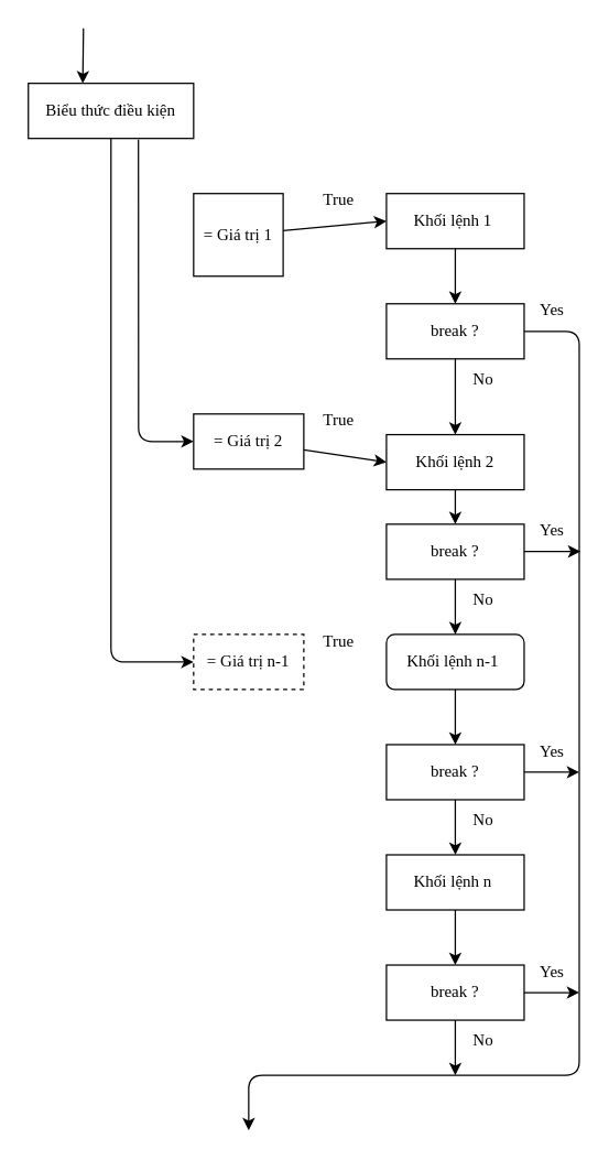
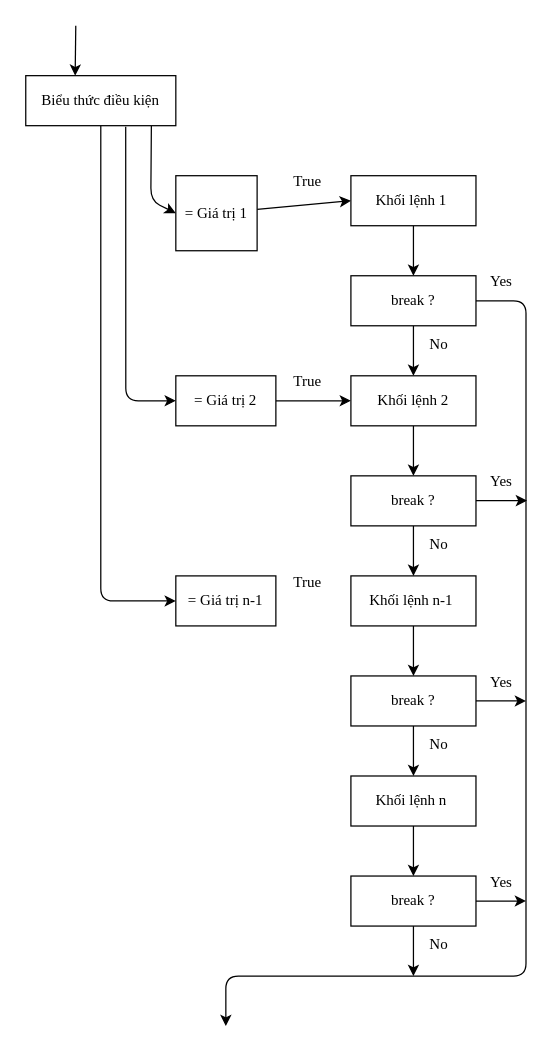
  <mxCell id="0" />
  <mxCell id="1" parent="0" />
+ <mxCell id="2" style="edgeStyle=none;html=1;entryX=0;entryY=0.5;entryDx=0;entryDy=0;exitX=0.837;exitY=1.004;exitDx=0;exitDy=0;exitPerimeter=0;" edge="1" parent="1" source="5" target="7"><mxGeometry relative="1" as="geometry"><Array as="points"><mxPoint x="120" y="160" /></Array></mxGeometry></mxCell>
  <mxCell id="3" style="edgeStyle=none;html=1;entryX=0;entryY=0.5;entryDx=0;entryDy=0;exitX=0.666;exitY=1.022;exitDx=0;exitDy=0;exitPerimeter=0;" edge="1" parent="1" source="5" target="15"><mxGeometry relative="1" as="geometry"><Array as="points"><mxPoint x="100" y="320" /></Array></mxGeometry></mxCell>
  <mxCell id="4" style="edgeStyle=none;html=1;entryX=0;entryY=0.5;entryDx=0;entryDy=0;" edge="1" parent="1" source="5" target="21"><mxGeometry relative="1" as="geometry"><Array as="points"><mxPoint x="80" y="480" /></Array></mxGeometry></mxCell>
  <mxCell id="5" value="&lt;font face=&quot;Times New Roman&quot;&gt;Biểu thức điều kiện&lt;/font&gt;" style="rounded=0;whiteSpace=wrap;html=1;" parent="1" vertex="1"><mxGeometry x="20" y="60" width="120" height="40" as="geometry" /></mxCell>
  <mxCell id="6" style="edgeStyle=none;html=1;entryX=0;entryY=0.5;entryDx=0;entryDy=0;" edge="1" parent="1" source="7" target="11"><mxGeometry relative="1" as="geometry"><mxPoint x="260" y="160" as="targetPoint" /></mxGeometry></mxCell>
  <mxCell id="7" value="&lt;font face=&quot;Times New Roman&quot;&gt;= Giá trị 1&lt;/font&gt;" style="rounded=0;whiteSpace=wrap;html=1;" parent="1" vertex="1"><mxGeometry x="140" y="140" width="65" height="60" as="geometry" /></mxCell>
  <mxCell id="8" value="" style="edgeStyle=none;html=1;" edge="1" parent="1"><mxGeometry relative="1" as="geometry"><mxPoint x="60" y="20" as="sourcePoint" /><mxPoint x="59.5" y="60" as="targetPoint" /></mxGeometry></mxCell>
  <mxCell id="9" style="edgeStyle=none;html=1;entryX=0.5;entryY=0;entryDx=0;entryDy=0;" edge="1" parent="1" source="11" target="13"><mxGeometry relative="1" as="geometry" /></mxCell>
  <mxCell id="10" style="edgeStyle=none;html=1;exitX=1;exitY=0.5;exitDx=0;exitDy=0;" edge="1" parent="1" source="13"><mxGeometry relative="1" as="geometry"><mxPoint x="180" y="820" as="targetPoint" /><Array as="points"><mxPoint x="420" y="240" /><mxPoint x="420" y="440" /><mxPoint x="420" y="620" /><mxPoint x="420" y="780" /><mxPoint x="180" y="780" /></Array></mxGeometry></mxCell>
  <mxCell id="11" value="&lt;font face=&quot;Times New Roman&quot;&gt;Khối lệnh 1&amp;nbsp;&lt;/font&gt;" style="rounded=0;whiteSpace=wrap;html=1;" vertex="1" parent="1"><mxGeometry x="280" y="140" width="100" height="40" as="geometry" /></mxCell>
  <mxCell id="12" style="edgeStyle=none;html=1;entryX=0.5;entryY=0;entryDx=0;entryDy=0;" edge="1" parent="1" source="13" target="17"><mxGeometry relative="1" as="geometry" /></mxCell>
  <mxCell id="13" value="&lt;font face=&quot;Times New Roman&quot;&gt;break ?&lt;/font&gt;" style="rounded=0;whiteSpace=wrap;html=1;" vertex="1" parent="1"><mxGeometry x="280" y="220" width="100" height="40" as="geometry" /></mxCell>
  <mxCell id="14" style="edgeStyle=none;html=1;entryX=0;entryY=0.5;entryDx=0;entryDy=0;" edge="1" source="15" target="17" parent="1"><mxGeometry relative="1" as="geometry"><mxPoint x="260" y="320" as="targetPoint" /></mxGeometry></mxCell>
  <mxCell id="15" value="&lt;font face=&quot;Times New Roman&quot;&gt;= Giá trị 2&lt;/font&gt;" style="rounded=0;whiteSpace=wrap;html=1;" vertex="1" parent="1"><mxGeometry x="140" y="300" width="80" height="40" as="geometry" /></mxCell>
  <mxCell id="16" style="edgeStyle=none;html=1;entryX=0.5;entryY=0;entryDx=0;entryDy=0;" edge="1" parent="1" source="17" target="20"><mxGeometry relative="1" as="geometry" /></mxCell>
- <mxCell id="17" value="&lt;font face=&quot;Times New Roman&quot;&gt;Khối lệnh 2&lt;/font&gt;" style="rounded=0;whiteSpace=wrap;html=1;" vertex="1" parent="1"><mxGeometry x="280" y="315" width="100" height="40" as="geometry" /></mxCell>
+ <mxCell id="17" value="&lt;font face=&quot;Times New Roman&quot;&gt;Khối lệnh 2&lt;/font&gt;" style="rounded=0;whiteSpace=wrap;html=1;" vertex="1" parent="1"><mxGeometry x="280" y="300" width="100" height="40" as="geometry" /></mxCell>
  <mxCell id="18" style="edgeStyle=none;html=1;entryX=0.5;entryY=0;entryDx=0;entryDy=0;" edge="1" parent="1" source="20" target="23"><mxGeometry relative="1" as="geometry"><Array as="points"><mxPoint x="330" y="440" /></Array></mxGeometry></mxCell>
  <mxCell id="19" style="edgeStyle=none;html=1;entryX=1.02;entryY=0.993;entryDx=0;entryDy=0;entryPerimeter=0;" edge="1" parent="1" source="20" target="31"><mxGeometry relative="1" as="geometry"><mxPoint x="460" y="400" as="targetPoint" /></mxGeometry></mxCell>
  <mxCell id="20" value="&lt;font face=&quot;Times New Roman&quot;&gt;break ?&lt;/font&gt;" style="rounded=0;whiteSpace=wrap;html=1;" vertex="1" parent="1"><mxGeometry x="280" y="380" width="100" height="40" as="geometry" /></mxCell>
- <mxCell id="21" value="&lt;font face=&quot;Times New Roman&quot;&gt;= Giá trị n-1&lt;/font&gt;" style="rounded=0;whiteSpace=wrap;html=1;dashed=1;" vertex="1" parent="1"><mxGeometry x="140" y="460" width="80" height="40" as="geometry" /></mxCell>
+ <mxCell id="21" value="&lt;font face=&quot;Times New Roman&quot;&gt;= Giá trị n-1&lt;/font&gt;" style="rounded=0;whiteSpace=wrap;html=1;" vertex="1" parent="1"><mxGeometry x="140" y="460" width="80" height="40" as="geometry" /></mxCell>
  <mxCell id="22" style="edgeStyle=none;html=1;entryX=0.5;entryY=0;entryDx=0;entryDy=0;" edge="1" parent="1" source="23" target="26"><mxGeometry relative="1" as="geometry" /></mxCell>
- <mxCell id="23" value="&lt;font face=&quot;Times New Roman&quot;&gt;Khối lệnh n-1&amp;nbsp;&lt;/font&gt;" style="whiteSpace=wrap;html=1;rounded=1;" vertex="1" parent="1"><mxGeometry x="280" y="460" width="100" height="40" as="geometry" /></mxCell>
+ <mxCell id="23" value="&lt;font face=&quot;Times New Roman&quot;&gt;Khối lệnh n-1&amp;nbsp;&lt;/font&gt;" style="rounded=0;whiteSpace=wrap;html=1;" vertex="1" parent="1"><mxGeometry x="280" y="460" width="100" height="40" as="geometry" /></mxCell>
  <mxCell id="24" style="edgeStyle=none;html=1;" edge="1" parent="1" source="26"><mxGeometry relative="1" as="geometry"><mxPoint x="420" y="560" as="targetPoint" /></mxGeometry></mxCell>
  <mxCell id="25" style="edgeStyle=none;html=1;" edge="1" parent="1" source="26"><mxGeometry relative="1" as="geometry"><mxPoint x="330" y="620" as="targetPoint" /></mxGeometry></mxCell>
  <mxCell id="26" value="&lt;font face=&quot;Times New Roman&quot;&gt;break ?&lt;/font&gt;" style="rounded=0;whiteSpace=wrap;html=1;" vertex="1" parent="1"><mxGeometry x="280" y="540" width="100" height="40" as="geometry" /></mxCell>
  <mxCell id="27" value="&lt;font face=&quot;Times New Roman&quot;&gt;True&lt;/font&gt;" style="text;html=1;align=center;verticalAlign=middle;resizable=0;points=[];autosize=1;strokeColor=none;fillColor=none;" vertex="1" parent="1"><mxGeometry x="220" y="130" width="50" height="30" as="geometry" /></mxCell>
  <mxCell id="28" value="&lt;font face=&quot;Times New Roman&quot;&gt;True&lt;/font&gt;" style="text;html=1;align=center;verticalAlign=middle;resizable=0;points=[];autosize=1;strokeColor=none;fillColor=none;" vertex="1" parent="1"><mxGeometry x="220" y="290" width="50" height="30" as="geometry" /></mxCell>
  <mxCell id="29" value="&lt;font face=&quot;Times New Roman&quot;&gt;True&lt;/font&gt;" style="text;html=1;align=center;verticalAlign=middle;resizable=0;points=[];autosize=1;strokeColor=none;fillColor=none;" vertex="1" parent="1"><mxGeometry x="220" y="450" width="50" height="30" as="geometry" /></mxCell>
  <mxCell id="30" value="&lt;font face=&quot;Times New Roman&quot;&gt;Yes&lt;/font&gt;" style="text;html=1;align=center;verticalAlign=middle;resizable=0;points=[];autosize=1;strokeColor=none;fillColor=none;" vertex="1" parent="1"><mxGeometry x="380" y="210" width="40" height="30" as="geometry" /></mxCell>
  <mxCell id="31" value="&lt;font face=&quot;Times New Roman&quot;&gt;Yes&lt;/font&gt;" style="text;html=1;align=center;verticalAlign=middle;resizable=0;points=[];autosize=1;strokeColor=none;fillColor=none;" vertex="1" parent="1"><mxGeometry x="380" y="370" width="40" height="30" as="geometry" /></mxCell>
  <mxCell id="32" value="&lt;font face=&quot;Times New Roman&quot;&gt;Yes&lt;/font&gt;" style="text;html=1;align=center;verticalAlign=middle;resizable=0;points=[];autosize=1;strokeColor=none;fillColor=none;" vertex="1" parent="1"><mxGeometry x="380" y="530" width="40" height="30" as="geometry" /></mxCell>
  <mxCell id="33" value="&lt;font face=&quot;Times New Roman&quot;&gt;No&lt;/font&gt;" style="text;html=1;align=center;verticalAlign=middle;resizable=0;points=[];autosize=1;strokeColor=none;fillColor=none;" vertex="1" parent="1"><mxGeometry x="330" y="260" width="40" height="30" as="geometry" /></mxCell>
  <mxCell id="34" value="&lt;font face=&quot;Times New Roman&quot;&gt;No&lt;/font&gt;" style="text;html=1;align=center;verticalAlign=middle;resizable=0;points=[];autosize=1;strokeColor=none;fillColor=none;" vertex="1" parent="1"><mxGeometry x="330" y="420" width="40" height="30" as="geometry" /></mxCell>
  <mxCell id="35" value="&lt;font face=&quot;Times New Roman&quot;&gt;No&lt;/font&gt;" style="text;html=1;align=center;verticalAlign=middle;resizable=0;points=[];autosize=1;strokeColor=none;fillColor=none;" vertex="1" parent="1"><mxGeometry x="330" y="580" width="40" height="30" as="geometry" /></mxCell>
  <mxCell id="36" style="edgeStyle=none;html=1;entryX=0.5;entryY=0;entryDx=0;entryDy=0;" edge="1" source="37" target="40" parent="1"><mxGeometry relative="1" as="geometry" /></mxCell>
  <mxCell id="37" value="&lt;font face=&quot;Times New Roman&quot;&gt;Khối lệnh n&amp;nbsp;&lt;/font&gt;" style="rounded=0;whiteSpace=wrap;html=1;" vertex="1" parent="1"><mxGeometry x="280" y="620" width="100" height="40" as="geometry" /></mxCell>
  <mxCell id="38" style="edgeStyle=none;html=1;" edge="1" source="40" parent="1"><mxGeometry relative="1" as="geometry"><mxPoint x="330" y="780" as="targetPoint" /></mxGeometry></mxCell>
  <mxCell id="39" style="edgeStyle=none;html=1;" edge="1" parent="1" source="40"><mxGeometry relative="1" as="geometry"><mxPoint x="420" y="720" as="targetPoint" /></mxGeometry></mxCell>
  <mxCell id="40" value="&lt;font face=&quot;Times New Roman&quot;&gt;break ?&lt;/font&gt;" style="rounded=0;whiteSpace=wrap;html=1;" vertex="1" parent="1"><mxGeometry x="280" y="700" width="100" height="40" as="geometry" /></mxCell>
  <mxCell id="41" value="&lt;font face=&quot;Times New Roman&quot;&gt;No&lt;/font&gt;" style="text;html=1;align=center;verticalAlign=middle;resizable=0;points=[];autosize=1;strokeColor=none;fillColor=none;" vertex="1" parent="1"><mxGeometry x="330" y="740" width="40" height="30" as="geometry" /></mxCell>
  <mxCell id="42" value="&lt;font face=&quot;Times New Roman&quot;&gt;Yes&lt;/font&gt;" style="text;html=1;align=center;verticalAlign=middle;resizable=0;points=[];autosize=1;strokeColor=none;fillColor=none;" vertex="1" parent="1"><mxGeometry x="380" y="690" width="40" height="30" as="geometry" /></mxCell>
